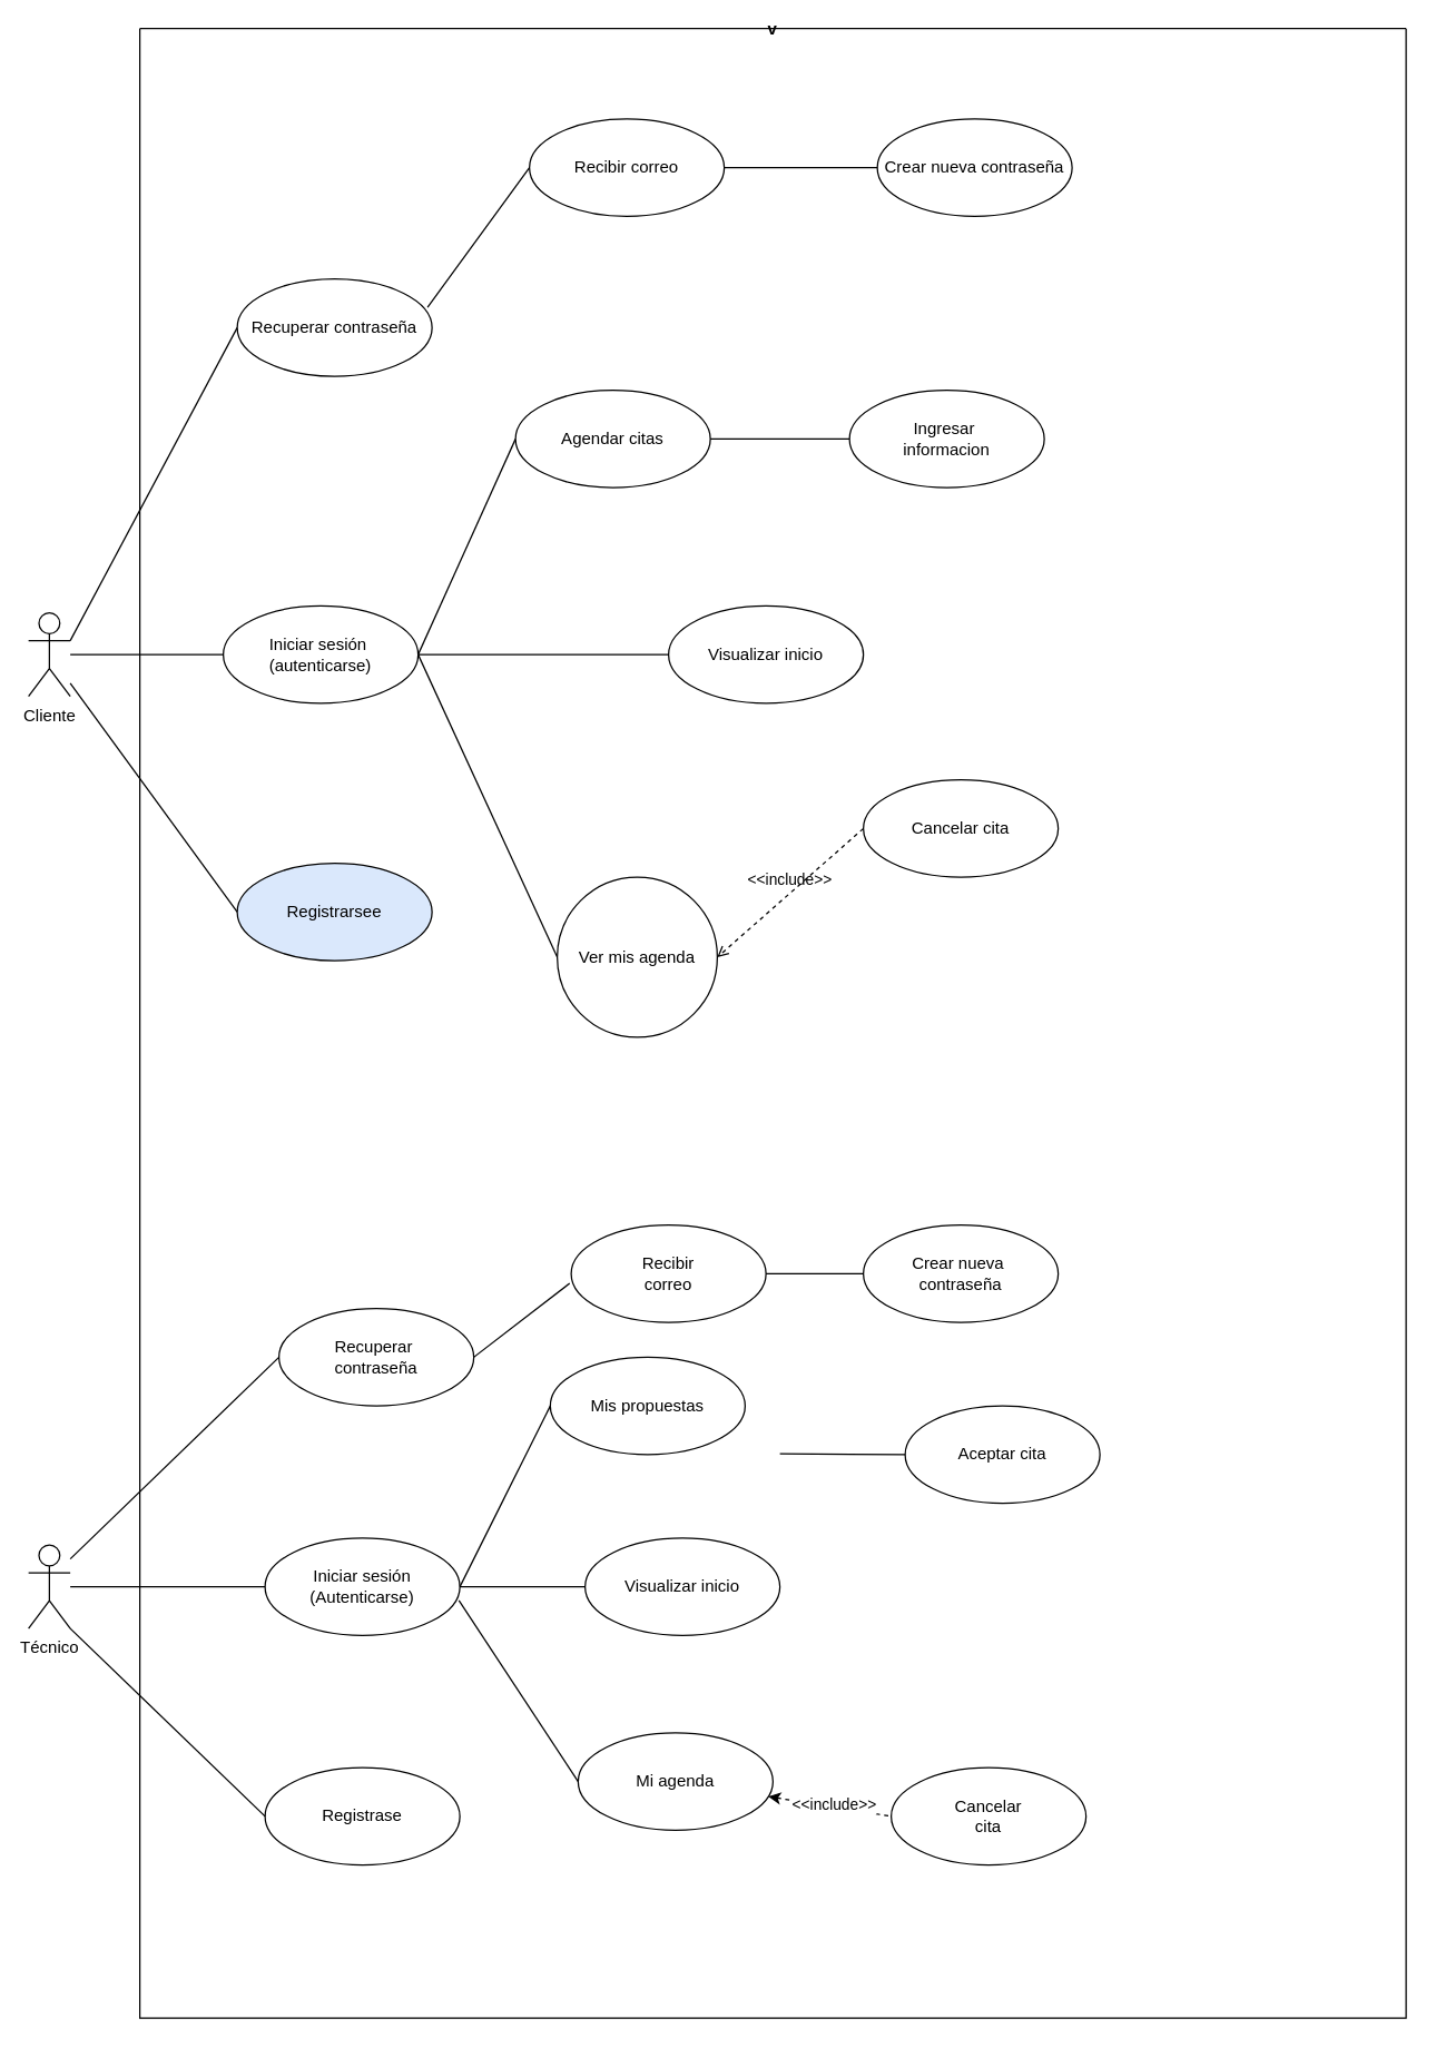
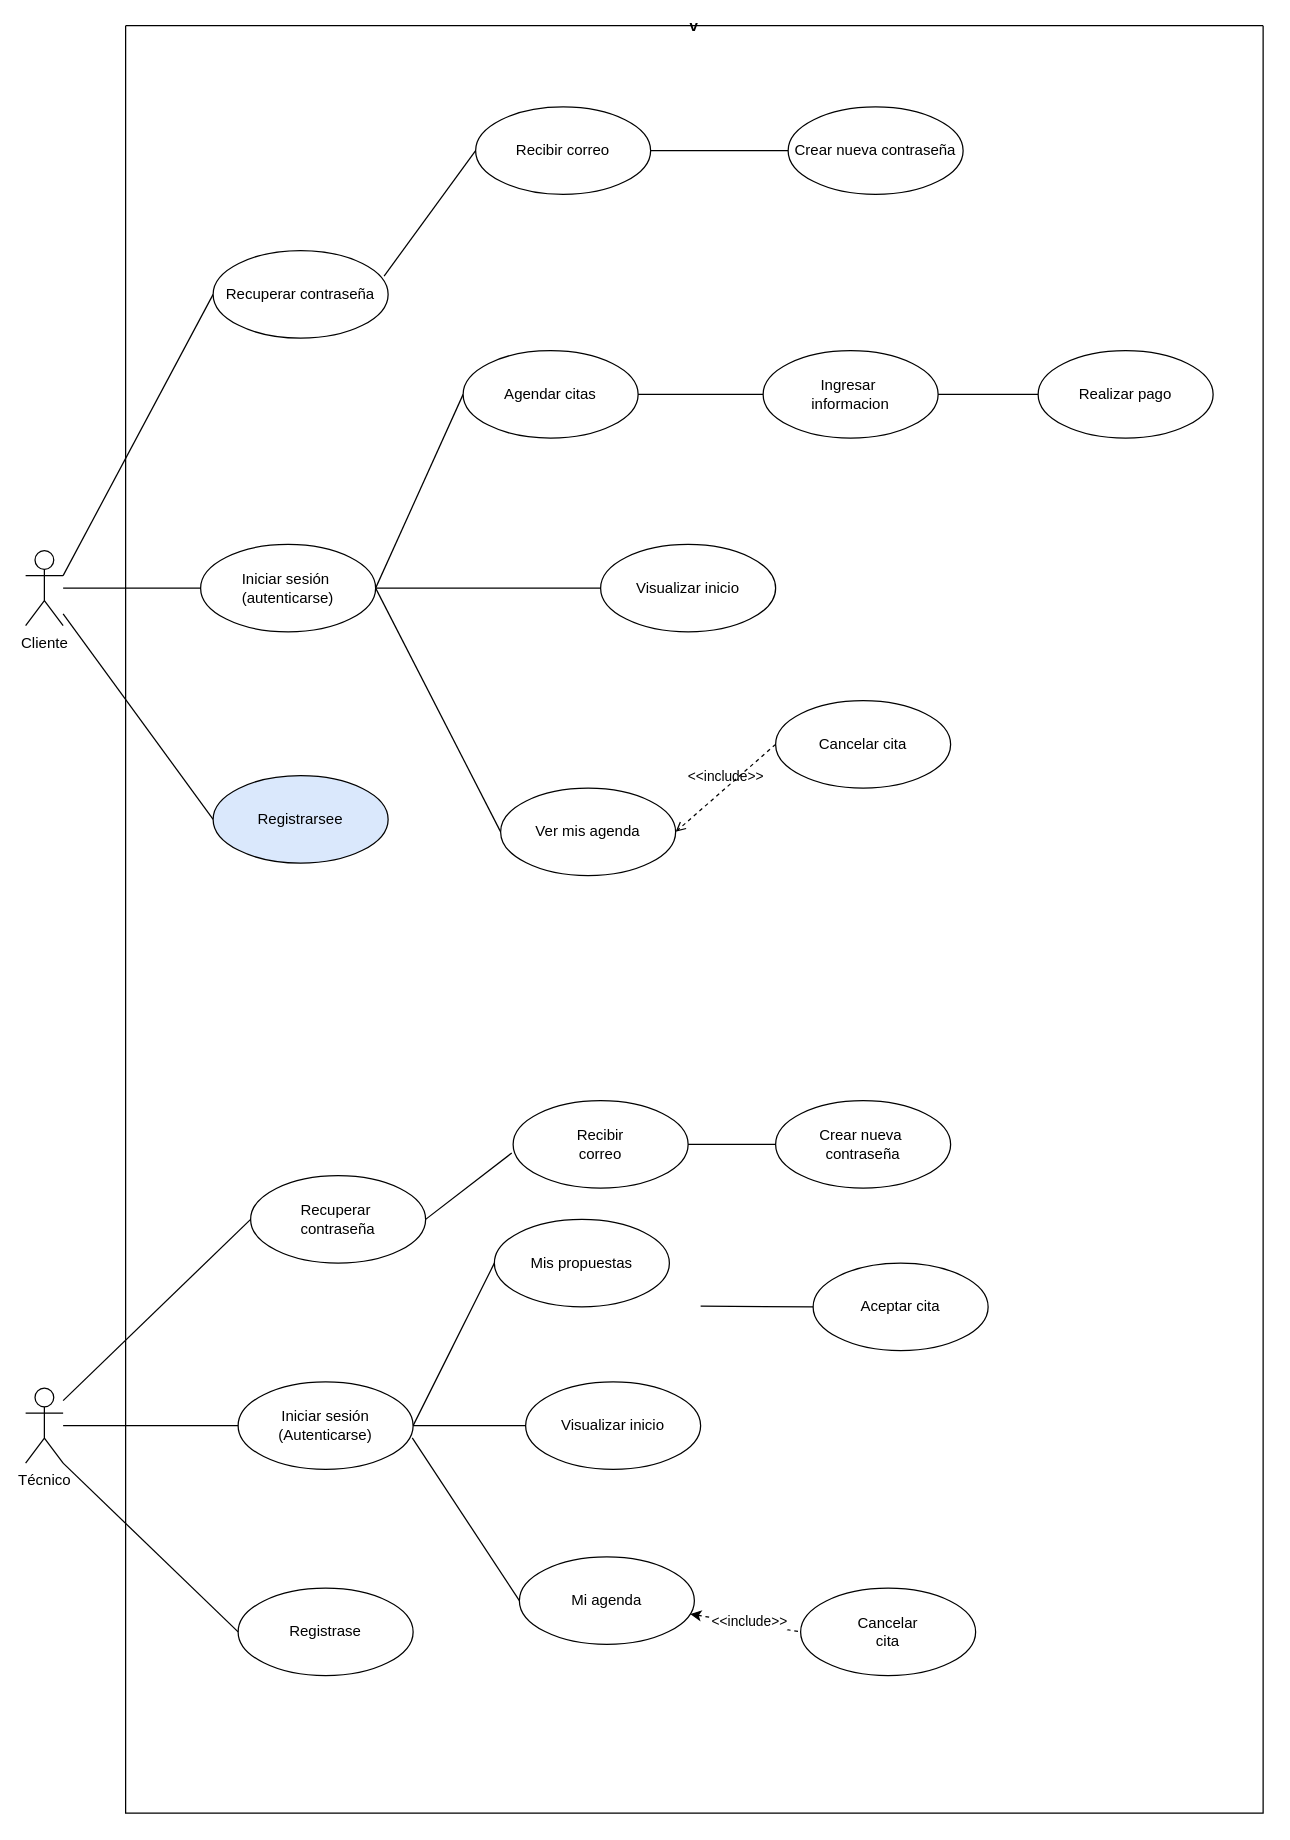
  <mxCell id="0" />
  <mxCell id="1" parent="0" />
  <mxCell id="2" style="rounded=0;orthogonalLoop=1;jettySize=auto;html=1;entryX=0;entryY=0.5;entryDx=0;entryDy=0;endArrow=none;endFill=0;" parent="1" source="4" target="6" edge="1"><mxGeometry relative="1" as="geometry" /></mxCell>
  <mxCell id="3" style="rounded=0;orthogonalLoop=1;jettySize=auto;html=1;entryX=0;entryY=0.5;entryDx=0;entryDy=0;exitX=1;exitY=0.333;exitDx=0;exitDy=0;exitPerimeter=0;endArrow=none;endFill=0;" parent="1" source="4" target="7" edge="1"><mxGeometry relative="1" as="geometry" /></mxCell>
  <mxCell id="4" value="Cliente" style="shape=umlActor;verticalLabelPosition=bottom;verticalAlign=top;html=1;" parent="1" vertex="1"><mxGeometry x="20" y="440" width="30" height="60" as="geometry" /></mxCell>
  <mxCell id="5" value="v" style="swimlane;startSize=0;" parent="1" vertex="1"><mxGeometry x="100" y="20" width="910" height="1430" as="geometry"><mxRectangle x="-60" y="-710" width="50" height="40" as="alternateBounds" /></mxGeometry></mxCell>
  <mxCell id="6" value="Registrarsee" style="ellipse;whiteSpace=wrap;html=1;fillColor=#dae8fc;" parent="5" vertex="1"><mxGeometry x="70" y="600" width="140" height="70" as="geometry" /></mxCell>
  <mxCell id="7" value="Recuperar contraseña" style="ellipse;whiteSpace=wrap;html=1;noLabel=0;" parent="5" vertex="1"><mxGeometry x="70" y="180" width="140" height="70" as="geometry" /></mxCell>
  <mxCell id="8" value="Ingresar&amp;nbsp;&lt;div&gt;informacion&lt;/div&gt;" style="ellipse;whiteSpace=wrap;html=1;" parent="5" vertex="1"><mxGeometry x="510" y="260" width="140" height="70" as="geometry" /></mxCell>
  <mxCell id="9" style="rounded=0;orthogonalLoop=1;jettySize=auto;html=1;entryX=1;entryY=0.5;entryDx=0;entryDy=0;flowAnimation=0;shadow=0;jumpStyle=none;exitX=0;exitY=0.5;exitDx=0;exitDy=0;elbow=vertical;endArrow=none;endFill=0;" parent="5" source="10" target="17" edge="1"><mxGeometry relative="1" as="geometry" /></mxCell>
- <mxCell id="10" value="Ver mis agenda" style="ellipse;whiteSpace=wrap;html=1;" parent="5" vertex="1"><mxGeometry x="300" y="610" width="115" height="115" as="geometry" /></mxCell>
+ <mxCell id="10" value="Ver mis agenda" style="ellipse;whiteSpace=wrap;html=1;" parent="5" vertex="1"><mxGeometry x="300" y="610" width="140" height="70" as="geometry" /></mxCell>
  <mxCell id="11" value="Crear nueva contraseña" style="ellipse;whiteSpace=wrap;html=1;" parent="5" vertex="1"><mxGeometry x="530" y="65" width="140" height="70" as="geometry" /></mxCell>
  <mxCell id="12" value="Visualizar inicio" style="ellipse;whiteSpace=wrap;html=1;" parent="5" vertex="1"><mxGeometry x="380" y="415" width="140" height="70" as="geometry" /></mxCell>
  <mxCell id="13" value="&lt;div&gt;Recibir correo&lt;/div&gt;" style="ellipse;whiteSpace=wrap;html=1;noLabel=0;" parent="5" vertex="1"><mxGeometry x="280" y="65" width="140" height="70" as="geometry" /></mxCell>
  <mxCell id="14" style="rounded=0;orthogonalLoop=1;jettySize=auto;html=1;entryX=1;entryY=0.5;entryDx=0;entryDy=0;exitX=0;exitY=0.5;exitDx=0;exitDy=0;endArrow=none;endFill=0;" parent="5" source="15" target="17" edge="1"><mxGeometry relative="1" as="geometry"><Array as="points" /></mxGeometry></mxCell>
  <mxCell id="15" value="Agendar citas" style="ellipse;whiteSpace=wrap;html=1;" parent="5" vertex="1"><mxGeometry x="270" y="260" width="140" height="70" as="geometry" /></mxCell>
+ <mxCell id="16" value="Realizar pago" style="ellipse;whiteSpace=wrap;html=1;" parent="5" vertex="1"><mxGeometry x="730" y="260" width="140" height="70" as="geometry" /></mxCell>
  <mxCell id="17" value="Iniciar sesión&amp;nbsp;&lt;div&gt;(autenticarse)&lt;/div&gt;" style="ellipse;whiteSpace=wrap;html=1;" parent="5" vertex="1"><mxGeometry x="60" y="415" width="140" height="70" as="geometry" /></mxCell>
  <mxCell id="18" style="rounded=0;orthogonalLoop=1;jettySize=auto;html=1;entryX=0.977;entryY=0.291;entryDx=0;entryDy=0;exitX=0;exitY=0.5;exitDx=0;exitDy=0;endArrow=none;endFill=0;entryPerimeter=0;" edge="1" parent="5" source="13" target="7"><mxGeometry relative="1" as="geometry"><mxPoint x="290" y="265" as="sourcePoint" /><mxPoint x="210" y="180" as="targetPoint" /><Array as="points" /></mxGeometry></mxCell>
  <mxCell id="19" style="rounded=0;orthogonalLoop=1;jettySize=auto;html=1;entryX=1;entryY=0.5;entryDx=0;entryDy=0;exitX=0;exitY=0.5;exitDx=0;exitDy=0;endArrow=none;endFill=0;" edge="1" parent="5" source="11" target="13"><mxGeometry relative="1" as="geometry"><mxPoint x="501.5" y="20" as="sourcePoint" /><mxPoint x="418.5" y="90" as="targetPoint" /><Array as="points" /></mxGeometry></mxCell>
  <mxCell id="20" style="rounded=0;orthogonalLoop=1;jettySize=auto;html=1;entryX=1;entryY=0.5;entryDx=0;entryDy=0;exitX=0;exitY=0.5;exitDx=0;exitDy=0;endArrow=none;endFill=0;" edge="1" parent="5" source="8" target="15"><mxGeometry relative="1" as="geometry"><mxPoint x="531.5" y="180" as="sourcePoint" /><mxPoint x="410" y="215" as="targetPoint" /><Array as="points" /></mxGeometry></mxCell>
  <mxCell id="21" style="rounded=0;orthogonalLoop=1;jettySize=auto;html=1;exitX=0;exitY=0.5;exitDx=0;exitDy=0;endArrow=none;endFill=0;" edge="1" parent="5" source="12"><mxGeometry relative="1" as="geometry"><mxPoint x="320" y="305" as="sourcePoint" /><mxPoint x="200" y="450" as="targetPoint" /><Array as="points" /></mxGeometry></mxCell>
  <mxCell id="22" value="Cancelar cita" style="ellipse;whiteSpace=wrap;html=1;" vertex="1" parent="5"><mxGeometry x="520" y="540" width="140" height="70" as="geometry" /></mxCell>
  <mxCell id="23" value="&amp;lt;&amp;lt;include&amp;gt;&amp;gt;" style="html=1;verticalAlign=bottom;labelBackgroundColor=none;endArrow=open;endFill=0;dashed=1;rounded=0;exitX=0;exitY=0.5;exitDx=0;exitDy=0;entryX=1;entryY=0.5;entryDx=0;entryDy=0;" edge="1" parent="5" source="22" target="10"><mxGeometry width="160" relative="1" as="geometry"><mxPoint x="480" y="490" as="sourcePoint" /><mxPoint x="400" y="390" as="targetPoint" /></mxGeometry></mxCell>
+ <mxCell id="24" style="rounded=0;orthogonalLoop=1;jettySize=auto;html=1;entryX=1;entryY=0.5;entryDx=0;entryDy=0;exitX=0;exitY=0.5;exitDx=0;exitDy=0;endArrow=none;endFill=0;" edge="1" parent="5" source="16" target="8"><mxGeometry relative="1" as="geometry"><mxPoint x="730" y="224.52" as="sourcePoint" /><mxPoint x="640" y="224.52" as="targetPoint" /><Array as="points" /></mxGeometry></mxCell>
  <mxCell id="25" value="Registrase" style="ellipse;whiteSpace=wrap;html=1;" vertex="1" parent="5"><mxGeometry x="90" y="1250" width="140" height="70" as="geometry" /></mxCell>
  <mxCell id="26" value="Recuperar&amp;nbsp;&lt;div&gt;contraseña&lt;/div&gt;" style="ellipse;whiteSpace=wrap;html=1;" vertex="1" parent="5"><mxGeometry x="100" y="920" width="140" height="70" as="geometry" /></mxCell>
  <mxCell id="27" value="Iniciar sesión&lt;div&gt;(Autenticarse)&lt;/div&gt;" style="ellipse;whiteSpace=wrap;html=1;" parent="5" vertex="1"><mxGeometry x="90" y="1085" width="140" height="70" as="geometry" /></mxCell>
  <mxCell id="28" value="Mi agenda" style="ellipse;whiteSpace=wrap;html=1;" parent="5" vertex="1"><mxGeometry x="315" y="1225" width="140" height="70" as="geometry" /></mxCell>
  <mxCell id="29" value="Cancelar&lt;div&gt;cita&lt;/div&gt;" style="ellipse;whiteSpace=wrap;html=1;" parent="5" vertex="1"><mxGeometry x="540" y="1250" width="140" height="70" as="geometry" /></mxCell>
  <mxCell id="30" style="rounded=0;orthogonalLoop=1;jettySize=auto;html=1;entryX=0;entryY=0.5;entryDx=0;entryDy=0;dashed=1;startArrow=classic;startFill=1;endArrow=none;endFill=0;" parent="5" source="28" target="29" edge="1"><mxGeometry relative="1" as="geometry"><mxPoint x="440" y="1215" as="sourcePoint" /><mxPoint x="570" y="1235" as="targetPoint" /></mxGeometry></mxCell>
  <mxCell id="31" value="&amp;lt;&amp;lt;include&amp;gt;&amp;gt;" style="edgeLabel;html=1;align=center;verticalAlign=middle;resizable=0;points=[];" parent="30" connectable="0" vertex="1"><mxGeometry x="0.053" y="2" relative="1" as="geometry"><mxPoint as="offset" /></mxGeometry></mxCell>
  <mxCell id="32" value="Visualizar inicio" style="ellipse;whiteSpace=wrap;html=1;" vertex="1" parent="5"><mxGeometry x="320" y="1085" width="140" height="70" as="geometry" /></mxCell>
  <mxCell id="33" style="rounded=0;orthogonalLoop=1;jettySize=auto;html=1;entryX=0;entryY=0.5;entryDx=0;entryDy=0;endArrow=none;endFill=0;exitX=1;exitY=0.5;exitDx=0;exitDy=0;" edge="1" parent="5" source="27" target="32"><mxGeometry relative="1" as="geometry"><mxPoint x="240" y="1140" as="sourcePoint" /><mxPoint x="370" y="1139" as="targetPoint" /></mxGeometry></mxCell>
  <mxCell id="34" style="rounded=0;orthogonalLoop=1;jettySize=auto;html=1;entryX=0;entryY=0.5;entryDx=0;entryDy=0;endArrow=none;endFill=0;exitX=0.995;exitY=0.64;exitDx=0;exitDy=0;exitPerimeter=0;" edge="1" parent="5" source="27" target="28"><mxGeometry relative="1" as="geometry"><mxPoint x="240" y="1150" as="sourcePoint" /><mxPoint x="330" y="1150" as="targetPoint" /></mxGeometry></mxCell>
  <mxCell id="35" value="Recibir&lt;div&gt;correo&lt;/div&gt;" style="ellipse;whiteSpace=wrap;html=1;" vertex="1" parent="5"><mxGeometry x="310" y="860" width="140" height="70" as="geometry" /></mxCell>
  <mxCell id="36" value="Crear nueva&amp;nbsp;&lt;div&gt;contraseña&lt;/div&gt;" style="ellipse;whiteSpace=wrap;html=1;" vertex="1" parent="5"><mxGeometry x="520" y="860" width="140" height="70" as="geometry" /></mxCell>
  <mxCell id="37" style="rounded=0;orthogonalLoop=1;jettySize=auto;html=1;entryX=0;entryY=0.5;entryDx=0;entryDy=0;endArrow=none;endFill=0;exitX=1;exitY=0.5;exitDx=0;exitDy=0;" edge="1" parent="5" source="35" target="36"><mxGeometry relative="1" as="geometry"><mxPoint x="470" y="895" as="sourcePoint" /><mxPoint x="540" y="894.17" as="targetPoint" /></mxGeometry></mxCell>
  <mxCell id="38" style="rounded=0;orthogonalLoop=1;jettySize=auto;html=1;entryX=-0.008;entryY=0.599;entryDx=0;entryDy=0;endArrow=none;endFill=0;exitX=1;exitY=0.5;exitDx=0;exitDy=0;entryPerimeter=0;" edge="1" parent="5" source="26" target="35"><mxGeometry relative="1" as="geometry"><mxPoint x="240" y="954.52" as="sourcePoint" /><mxPoint x="310" y="954.52" as="targetPoint" /></mxGeometry></mxCell>
  <mxCell id="39" value="Mis propuestas" style="ellipse;whiteSpace=wrap;html=1;" vertex="1" parent="5"><mxGeometry x="295" y="955" width="140" height="70" as="geometry" /></mxCell>
  <mxCell id="40" value="Aceptar cita" style="ellipse;whiteSpace=wrap;html=1;" vertex="1" parent="5"><mxGeometry x="550" y="990" width="140" height="70" as="geometry" /></mxCell>
  <mxCell id="41" style="rounded=0;orthogonalLoop=1;jettySize=auto;html=1;endArrow=none;endFill=0;exitX=1;exitY=0.5;exitDx=0;exitDy=0;entryX=0;entryY=0.5;entryDx=0;entryDy=0;" edge="1" parent="5" source="27" target="39"><mxGeometry relative="1" as="geometry"><mxPoint x="230" y="1030" as="sourcePoint" /><mxPoint x="310" y="1030" as="targetPoint" /></mxGeometry></mxCell>
  <mxCell id="42" style="rounded=0;orthogonalLoop=1;jettySize=auto;html=1;entryX=0;entryY=0.5;entryDx=0;entryDy=0;endArrow=none;endFill=0;exitX=1;exitY=0.5;exitDx=0;exitDy=0;" edge="1" parent="5" target="40"><mxGeometry relative="1" as="geometry"><mxPoint x="460" y="1024.41" as="sourcePoint" /><mxPoint x="550" y="1024.41" as="targetPoint" /></mxGeometry></mxCell>
  <mxCell id="43" style="rounded=0;orthogonalLoop=1;jettySize=auto;html=1;entryX=0;entryY=0.5;entryDx=0;entryDy=0;endArrow=none;endFill=0;" parent="1" source="44" target="27" edge="1"><mxGeometry relative="1" as="geometry" /></mxCell>
  <mxCell id="44" value="Técnico" style="shape=umlActor;verticalLabelPosition=bottom;verticalAlign=top;html=1;" parent="1" vertex="1"><mxGeometry x="20" y="1110" width="30" height="60" as="geometry" /></mxCell>
  <mxCell id="45" style="rounded=0;orthogonalLoop=1;jettySize=auto;html=1;entryX=0;entryY=0.5;entryDx=0;entryDy=0;endArrow=none;endFill=0;" parent="1" source="4" edge="1" target="17"><mxGeometry relative="1" as="geometry"><mxPoint x="40" y="231.5" as="sourcePoint" /><mxPoint x="160" y="228.5" as="targetPoint" /></mxGeometry></mxCell>
  <mxCell id="46" style="rounded=0;orthogonalLoop=1;jettySize=auto;html=1;flowAnimation=0;shadow=0;jumpStyle=none;exitX=0;exitY=0.5;exitDx=0;exitDy=0;elbow=vertical;endArrow=none;endFill=0;" edge="1" parent="1" source="26"><mxGeometry relative="1" as="geometry"><mxPoint x="490" y="995" as="sourcePoint" /><mxPoint x="50" y="1120" as="targetPoint" /></mxGeometry></mxCell>
  <mxCell id="47" style="rounded=0;orthogonalLoop=1;jettySize=auto;html=1;entryX=0;entryY=0.5;entryDx=0;entryDy=0;endArrow=none;endFill=0;exitX=1;exitY=1;exitDx=0;exitDy=0;exitPerimeter=0;" edge="1" parent="1" source="44" target="25"><mxGeometry relative="1" as="geometry"><mxPoint x="60" y="1150" as="sourcePoint" /><mxPoint x="200" y="1150" as="targetPoint" /></mxGeometry></mxCell>
